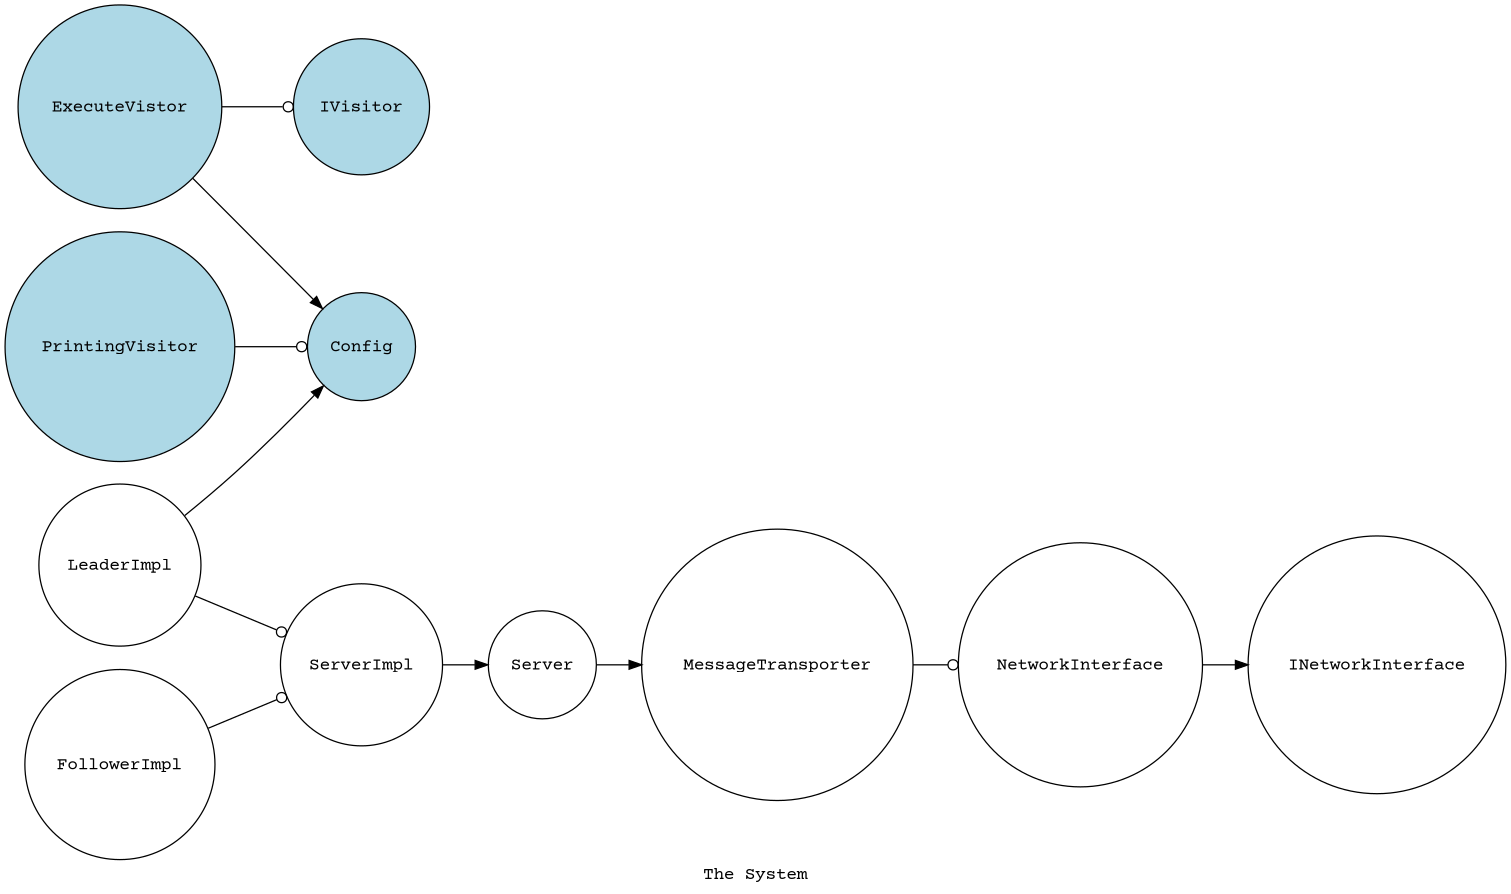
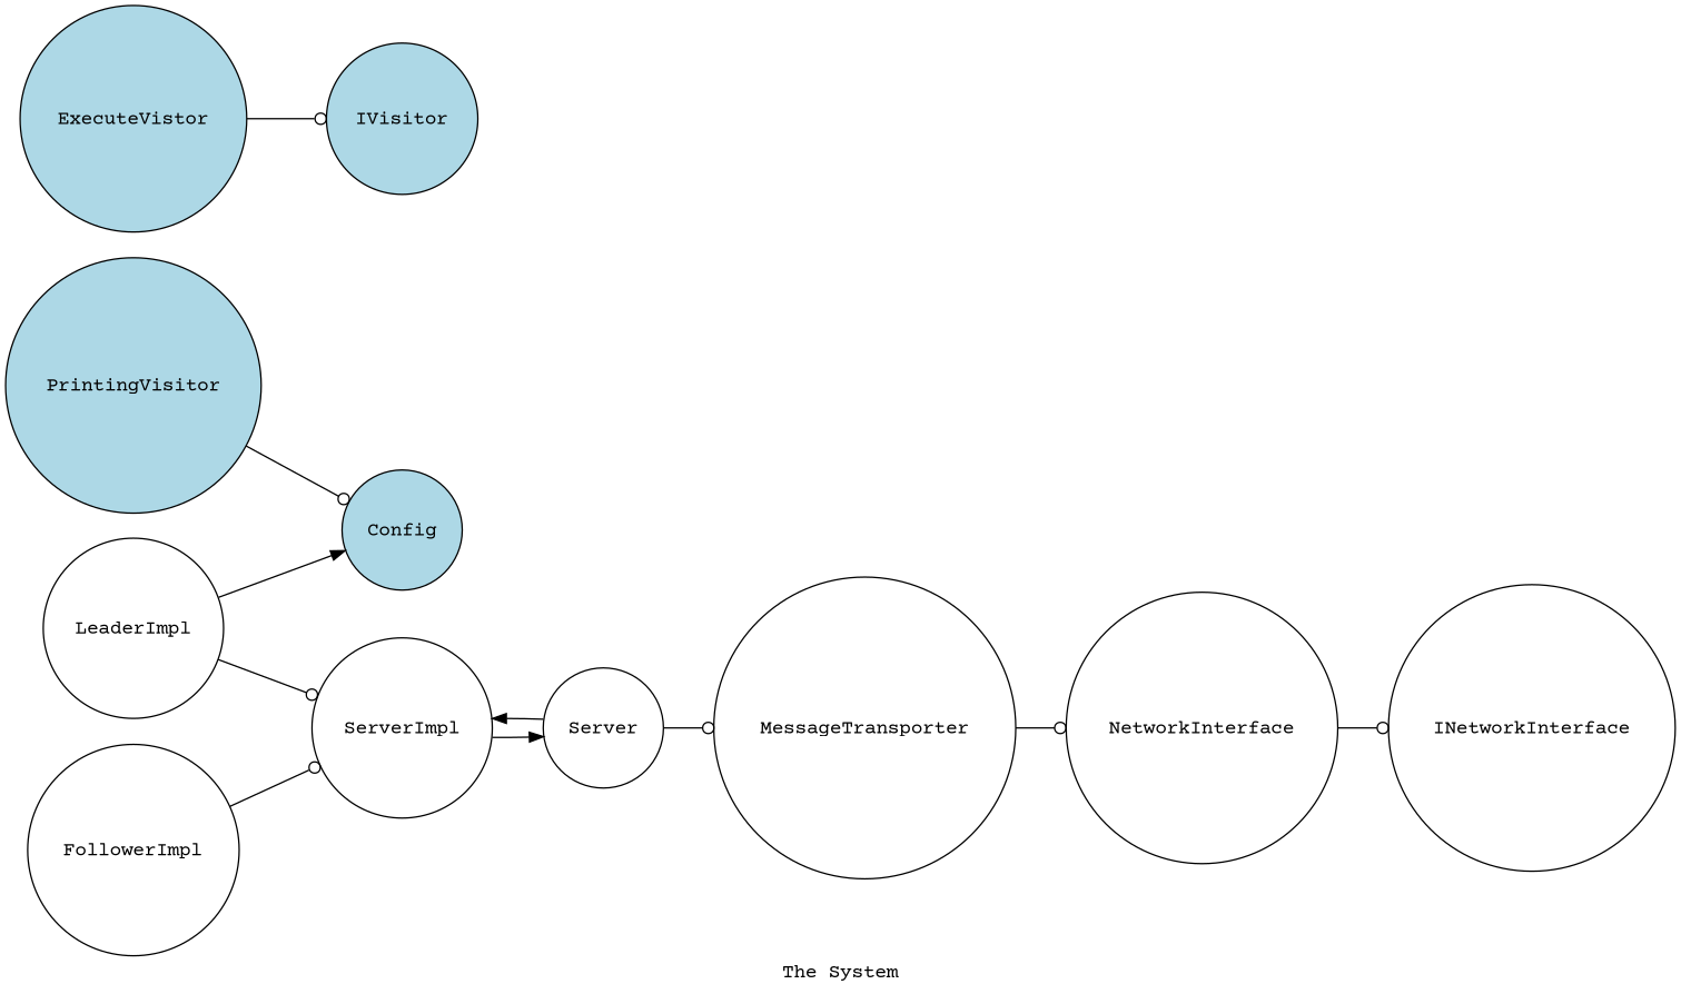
  digraph {
    fillcolor=yellow
    fontname="Courier Prime"
    label="The System"
    rankdir=LR
    style=filled
    node [fontname="Courier Prime" shape=circle]
    edge [arrowhead=odot fontname="Courier Prime"]
    n1 [fillcolor=lightblue label=Config style=filled]
    n2 [fillcolor=lightblue label=IVisitor style=filled]
    n3 [fillcolor=lightblue label=PrintingVisitor style=filled]
    n4 [fillcolor=lightblue label=ExecuteVistor style=filled]
    n5 [label=ServerImpl]
    n6 [label=Server]
    n7 [label=MessageTransporter]
    n8 [label=FollowerImpl]
    n9 [label=LeaderImpl]
    n10 [label=INetworkInterface]
    n11 [label=NetworkInterface]
    subgraph sub_1 {
      n1
      n2
      n3
      n4
    }
    n3 -> n1
-   n4 -> n1 [arrowhead=normal]
    n4 -> n2
    n5 -> n6 [arrowhead=normal]
-   n6 -> n7 [arrowhead=normal]
+   n6 -> n5 [arrowhead=normal]
+   n6 -> n7
    n7 -> n11
    n8 -> n5
    n9 -> n1 [arrowhead=normal]
    n9 -> n5
-   n11 -> n10 [arrowhead=normal]
+   n11 -> n10
  }
